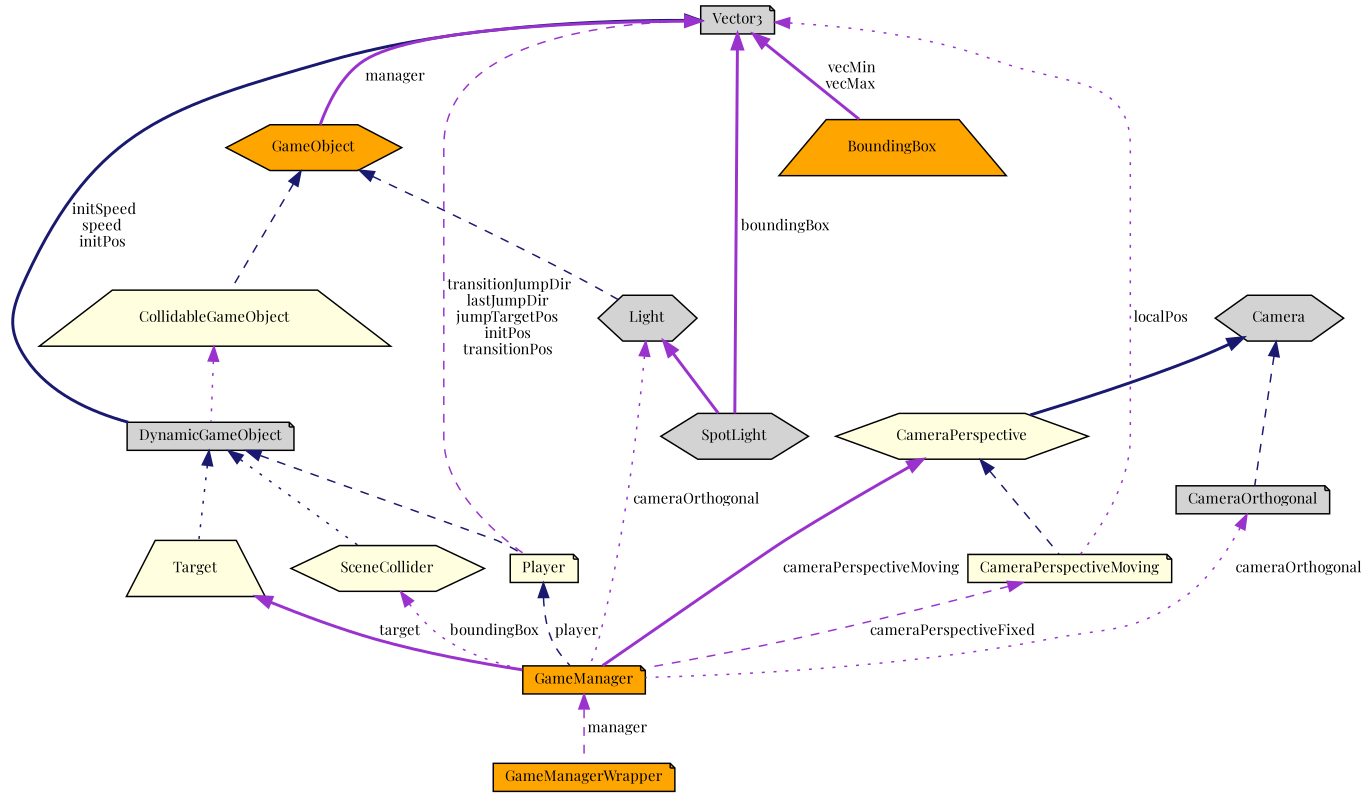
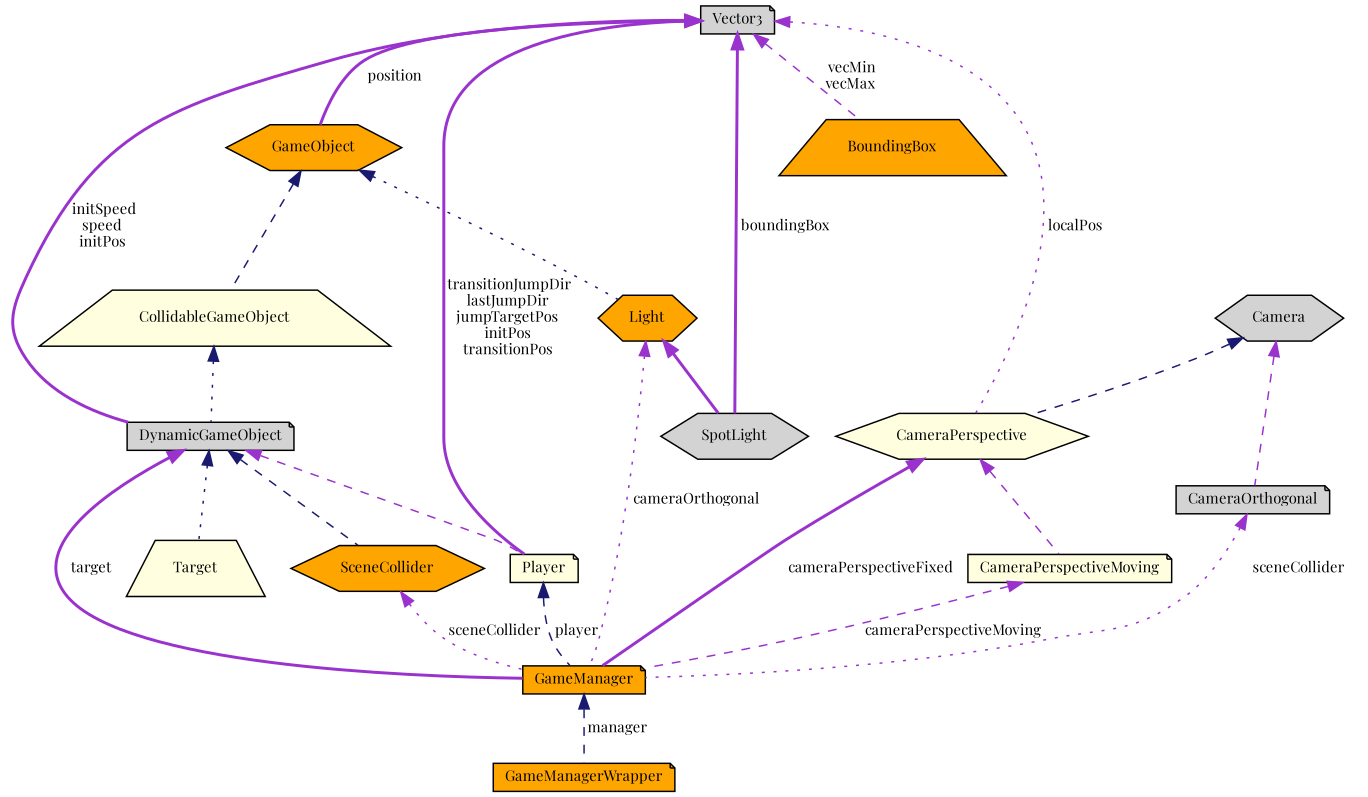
  digraph {
    fontname="Playfair Display"
    rankdir=TB
    node [color=black fillcolor=lightyellow fontname="Playfair Display" fontsize=10 shape=note style=filled]
    edge [color=darkorchid3 dir=back fontname="Playfair Display" fontsize=10 labelfontname=Helvetica labelfontsize=10 style=dashed]
    n1 [fillcolor=orange fontcolor=black height=0.2 label=GameManagerWrapper width=0.4]
    n2 [fillcolor=orange height=0.2 label=GameManager width=0.4]
    n3 [height=0.2 label=Target shape=trapezium width=0.4]
    n4 [fillcolor=lightgrey height=0.2 label=DynamicGameObject width=0.4]
-   n5 [height=0.2 label=SceneCollider shape=hexagon width=0.4]
+   n5 [fillcolor=orange height=0.2 label=SceneCollider shape=hexagon width=0.4]
    n6 [height=0.2 label=Player width=0.4]
    n7 [height=0.2 label=CollidableGameObject shape=trapezium width=0.4]
    n8 [fillcolor=orange height=0.2 label=GameObject shape=hexagon width=0.4]
-   n9 [fillcolor=lightgrey height=0.2 label=Light shape=hexagon width=0.4]
+   n9 [fillcolor=orange height=0.2 label=Light shape=hexagon width=0.4]
    n10 [fillcolor=lightgrey height=0.2 label=SpotLight shape=hexagon width=0.4]
    n11 [fillcolor=lightgrey height=0.2 label=Vector3 width=0.4]
    n12 [fillcolor=orange height=0.2 label=BoundingBox shape=trapezium width=0.4]
    n13 [height=0.2 label=CameraPerspective shape=hexagon width=0.4]
    n14 [height=0.2 label=CameraPerspectiveMoving width=0.4]
    n15 [fillcolor=lightgrey height=0.2 label=Camera shape=hexagon width=0.4]
    n16 [fillcolor=lightgrey height=0.2 label=CameraOrthogonal width=0.4]
-   n2 -> n1 [label=" manager"]
-   n3 -> n2 [label=" target" style=bold]
+   n2 -> n1 [color=midnightblue label=" manager"]
+   n4 -> n2 [label=" target" style=bold]
    n4 -> n3 [color=midnightblue style=dotted]
-   n4 -> n5 [color=midnightblue style=dotted]
-   n4 -> n6 [color=midnightblue]
-   n5 -> n2 [label=" boundingBox" style=dotted]
+   n4 -> n5 [color=midnightblue]
+   n4 -> n6
+   n5 -> n2 [label=" sceneCollider" style=dotted]
    n6 -> n2 [color=midnightblue label=" player"]
-   n7 -> n4 [style=dotted]
+   n7 -> n4 [color=midnightblue style=dotted]
    n8 -> n7 [color=midnightblue]
-   n8 -> n9 [color=midnightblue]
+   n8 -> n9 [color=midnightblue style=dotted]
    n9 -> n2 [label=" cameraOrthogonal" style=dotted]
    n9 -> n10 [style=bold]
-   n11 -> n4 [color=midnightblue label=" initSpeed\nspeed\ninitPos" style=bold]
-   n11 -> n6 [label=" transitionJumpDir\nlastJumpDir\njumpTargetPos\ninitPos\ntransitionPos"]
-   n11 -> n8 [label=" manager" style=bold]
+   n11 -> n4 [label=" initSpeed\nspeed\ninitPos" style=bold]
+   n11 -> n6 [label=" transitionJumpDir\nlastJumpDir\njumpTargetPos\ninitPos\ntransitionPos" style=bold]
+   n11 -> n8 [label=" position" style=bold]
    n11 -> n10 [label=" boundingBox" style=bold]
-   n11 -> n12 [label=" vecMin\nvecMax" style=bold]
-   n11 -> n14 [label=" localPos" style=dotted]
-   n13 -> n2 [label=" cameraPerspectiveMoving" style=bold]
-   n13 -> n14 [color=midnightblue]
-   n14 -> n2 [label=" cameraPerspectiveFixed"]
-   n15 -> n13 [color=midnightblue style=bold]
-   n15 -> n16 [color=midnightblue]
-   n16 -> n2 [label=" cameraOrthogonal" style=dotted]
+   n11 -> n12 [label=" vecMin\nvecMax"]
+   n11 -> n13 [label=" localPos" style=dotted]
+   n13 -> n2 [label=" cameraPerspectiveFixed" style=bold]
+   n13 -> n14
+   n14 -> n2 [label=" cameraPerspectiveMoving"]
+   n15 -> n13 [color=midnightblue]
+   n15 -> n16
+   n16 -> n2 [label=" sceneCollider" style=dotted]
  }
